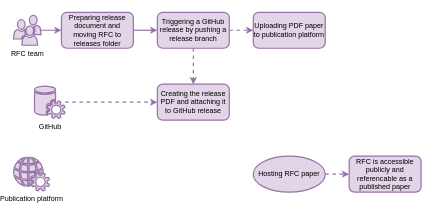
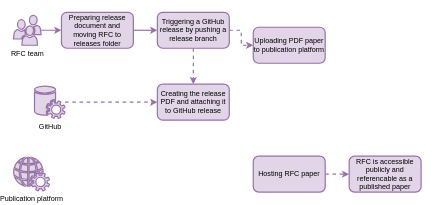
  <mxCell id="0" />
  <mxCell id="1" parent="0" />
  <mxCell id="2" style="edgeStyle=orthogonalEdgeStyle;rounded=0;orthogonalLoop=1;jettySize=auto;html=1;fillColor=#e1d5e7;strokeColor=#9673a6;strokeWidth=2;" edge="1" parent="1" source="3" target="8"><mxGeometry relative="1" as="geometry" /></mxCell>
  <mxCell id="3" value="Preparing release document and moving RFC to releases folder" style="rounded=1;whiteSpace=wrap;html=1;fillColor=#e1d5e7;strokeColor=#9673a6;strokeWidth=2;" vertex="1" parent="1"><mxGeometry x="100" y="20" width="120" height="60" as="geometry" /></mxCell>
  <mxCell id="4" style="edgeStyle=orthogonalEdgeStyle;rounded=0;orthogonalLoop=1;jettySize=auto;html=1;fillColor=#e1d5e7;strokeColor=#9673a6;strokeWidth=2;" edge="1" parent="1" source="5" target="3"><mxGeometry relative="1" as="geometry" /></mxCell>
  <mxCell id="5" value="RFC team" style="pointerEvents=1;shadow=0;dashed=0;html=1;strokeColor=#9673a6;fillColor=#e1d5e7;labelPosition=center;verticalLabelPosition=bottom;verticalAlign=top;outlineConnect=0;align=center;shape=mxgraph.office.users.users;strokeWidth=2;" vertex="1" parent="1"><mxGeometry x="20" y="25" width="46" height="50" as="geometry" /></mxCell>
  <mxCell id="6" style="edgeStyle=orthogonalEdgeStyle;rounded=0;orthogonalLoop=1;jettySize=auto;html=1;dashed=1;fillColor=#e1d5e7;strokeColor=#9673a6;strokeWidth=2;" edge="1" parent="1" source="8" target="15"><mxGeometry relative="1" as="geometry" /></mxCell>
  <mxCell id="7" style="edgeStyle=orthogonalEdgeStyle;rounded=0;orthogonalLoop=1;jettySize=auto;html=1;dashed=1;fillColor=#e1d5e7;strokeColor=#9673a6;strokeWidth=2;" edge="1" parent="1" source="8" target="11"><mxGeometry relative="1" as="geometry" /></mxCell>
  <mxCell id="8" value="Triggering a GitHub release by pushing a release branch" style="rounded=1;whiteSpace=wrap;html=1;fillColor=#e1d5e7;strokeColor=#9673a6;strokeWidth=2;" vertex="1" parent="1"><mxGeometry x="260" y="20" width="120" height="60" as="geometry" /></mxCell>
  <mxCell id="9" style="edgeStyle=orthogonalEdgeStyle;rounded=0;orthogonalLoop=1;jettySize=auto;html=1;dashed=1;fillColor=#e1d5e7;strokeColor=#9673a6;strokeWidth=2;" edge="1" parent="1" source="10" target="11"><mxGeometry relative="1" as="geometry" /></mxCell>
  <mxCell id="10" value="GitHub" style="pointerEvents=1;shadow=0;dashed=0;html=1;strokeColor=#9673a6;fillColor=#e1d5e7;labelPosition=center;verticalLabelPosition=bottom;verticalAlign=top;outlineConnect=0;align=center;shape=mxgraph.office.services.central_management_service;strokeWidth=2;" vertex="1" parent="1"><mxGeometry x="55" y="143" width="51" height="54" as="geometry" /></mxCell>
  <mxCell id="11" value="Creating the release PDF and attaching it to GitHub release" style="rounded=1;whiteSpace=wrap;html=1;fillColor=#e1d5e7;strokeColor=#9673a6;strokeWidth=2;" vertex="1" parent="1"><mxGeometry x="260" y="140" width="120" height="60" as="geometry" /></mxCell>
  <mxCell id="12" value="Publication platform" style="pointerEvents=1;shadow=0;dashed=0;html=1;strokeColor=#9673a6;fillColor=#e1d5e7;labelPosition=center;verticalLabelPosition=bottom;verticalAlign=top;outlineConnect=0;align=center;shape=mxgraph.office.services.web_services;strokeWidth=2;" vertex="1" parent="1"><mxGeometry x="20" y="262" width="60" height="56" as="geometry" /></mxCell>
  <mxCell id="13" style="edgeStyle=orthogonalEdgeStyle;rounded=0;orthogonalLoop=1;jettySize=auto;html=1;dashed=1;fillColor=#e1d5e7;strokeColor=#9673a6;strokeWidth=2;" edge="1" parent="1" source="14" target="16"><mxGeometry relative="1" as="geometry" /></mxCell>
- <mxCell id="14" value="Hosting RFC paper" style="ellipse;whiteSpace=wrap;html=1;fillColor=#e1d5e7;strokeColor=#9673a6;strokeWidth=2;" vertex="1" parent="1"><mxGeometry x="420" y="260" width="120" height="60" as="geometry" /></mxCell>
- <mxCell id="15" value="Uploading PDF paper to publication platform" style="rounded=1;whiteSpace=wrap;html=1;fillColor=#e1d5e7;strokeColor=#9673a6;strokeWidth=2;" vertex="1" parent="1"><mxGeometry x="420" y="20" width="120" height="60" as="geometry" /></mxCell>
+ <mxCell id="14" value="Hosting RFC paper" style="rounded=1;whiteSpace=wrap;html=1;fillColor=#e1d5e7;strokeColor=#9673a6;strokeWidth=2;" vertex="1" parent="1"><mxGeometry x="420" y="260" width="120" height="60" as="geometry" /></mxCell>
+ <mxCell id="15" value="Uploading PDF paper to publication platform" style="rounded=1;whiteSpace=wrap;html=1;fillColor=#e1d5e7;strokeColor=#9673a6;strokeWidth=2;" vertex="1" parent="1"><mxGeometry x="420" y="45" width="120" height="60" as="geometry" /></mxCell>
  <mxCell id="16" value="RFC is accessible publicly and referencable as a published paper" style="rounded=1;whiteSpace=wrap;html=1;fillColor=#e1d5e7;strokeColor=#9673a6;strokeWidth=2;" vertex="1" parent="1"><mxGeometry x="580" y="260" width="120" height="60" as="geometry" /></mxCell>
